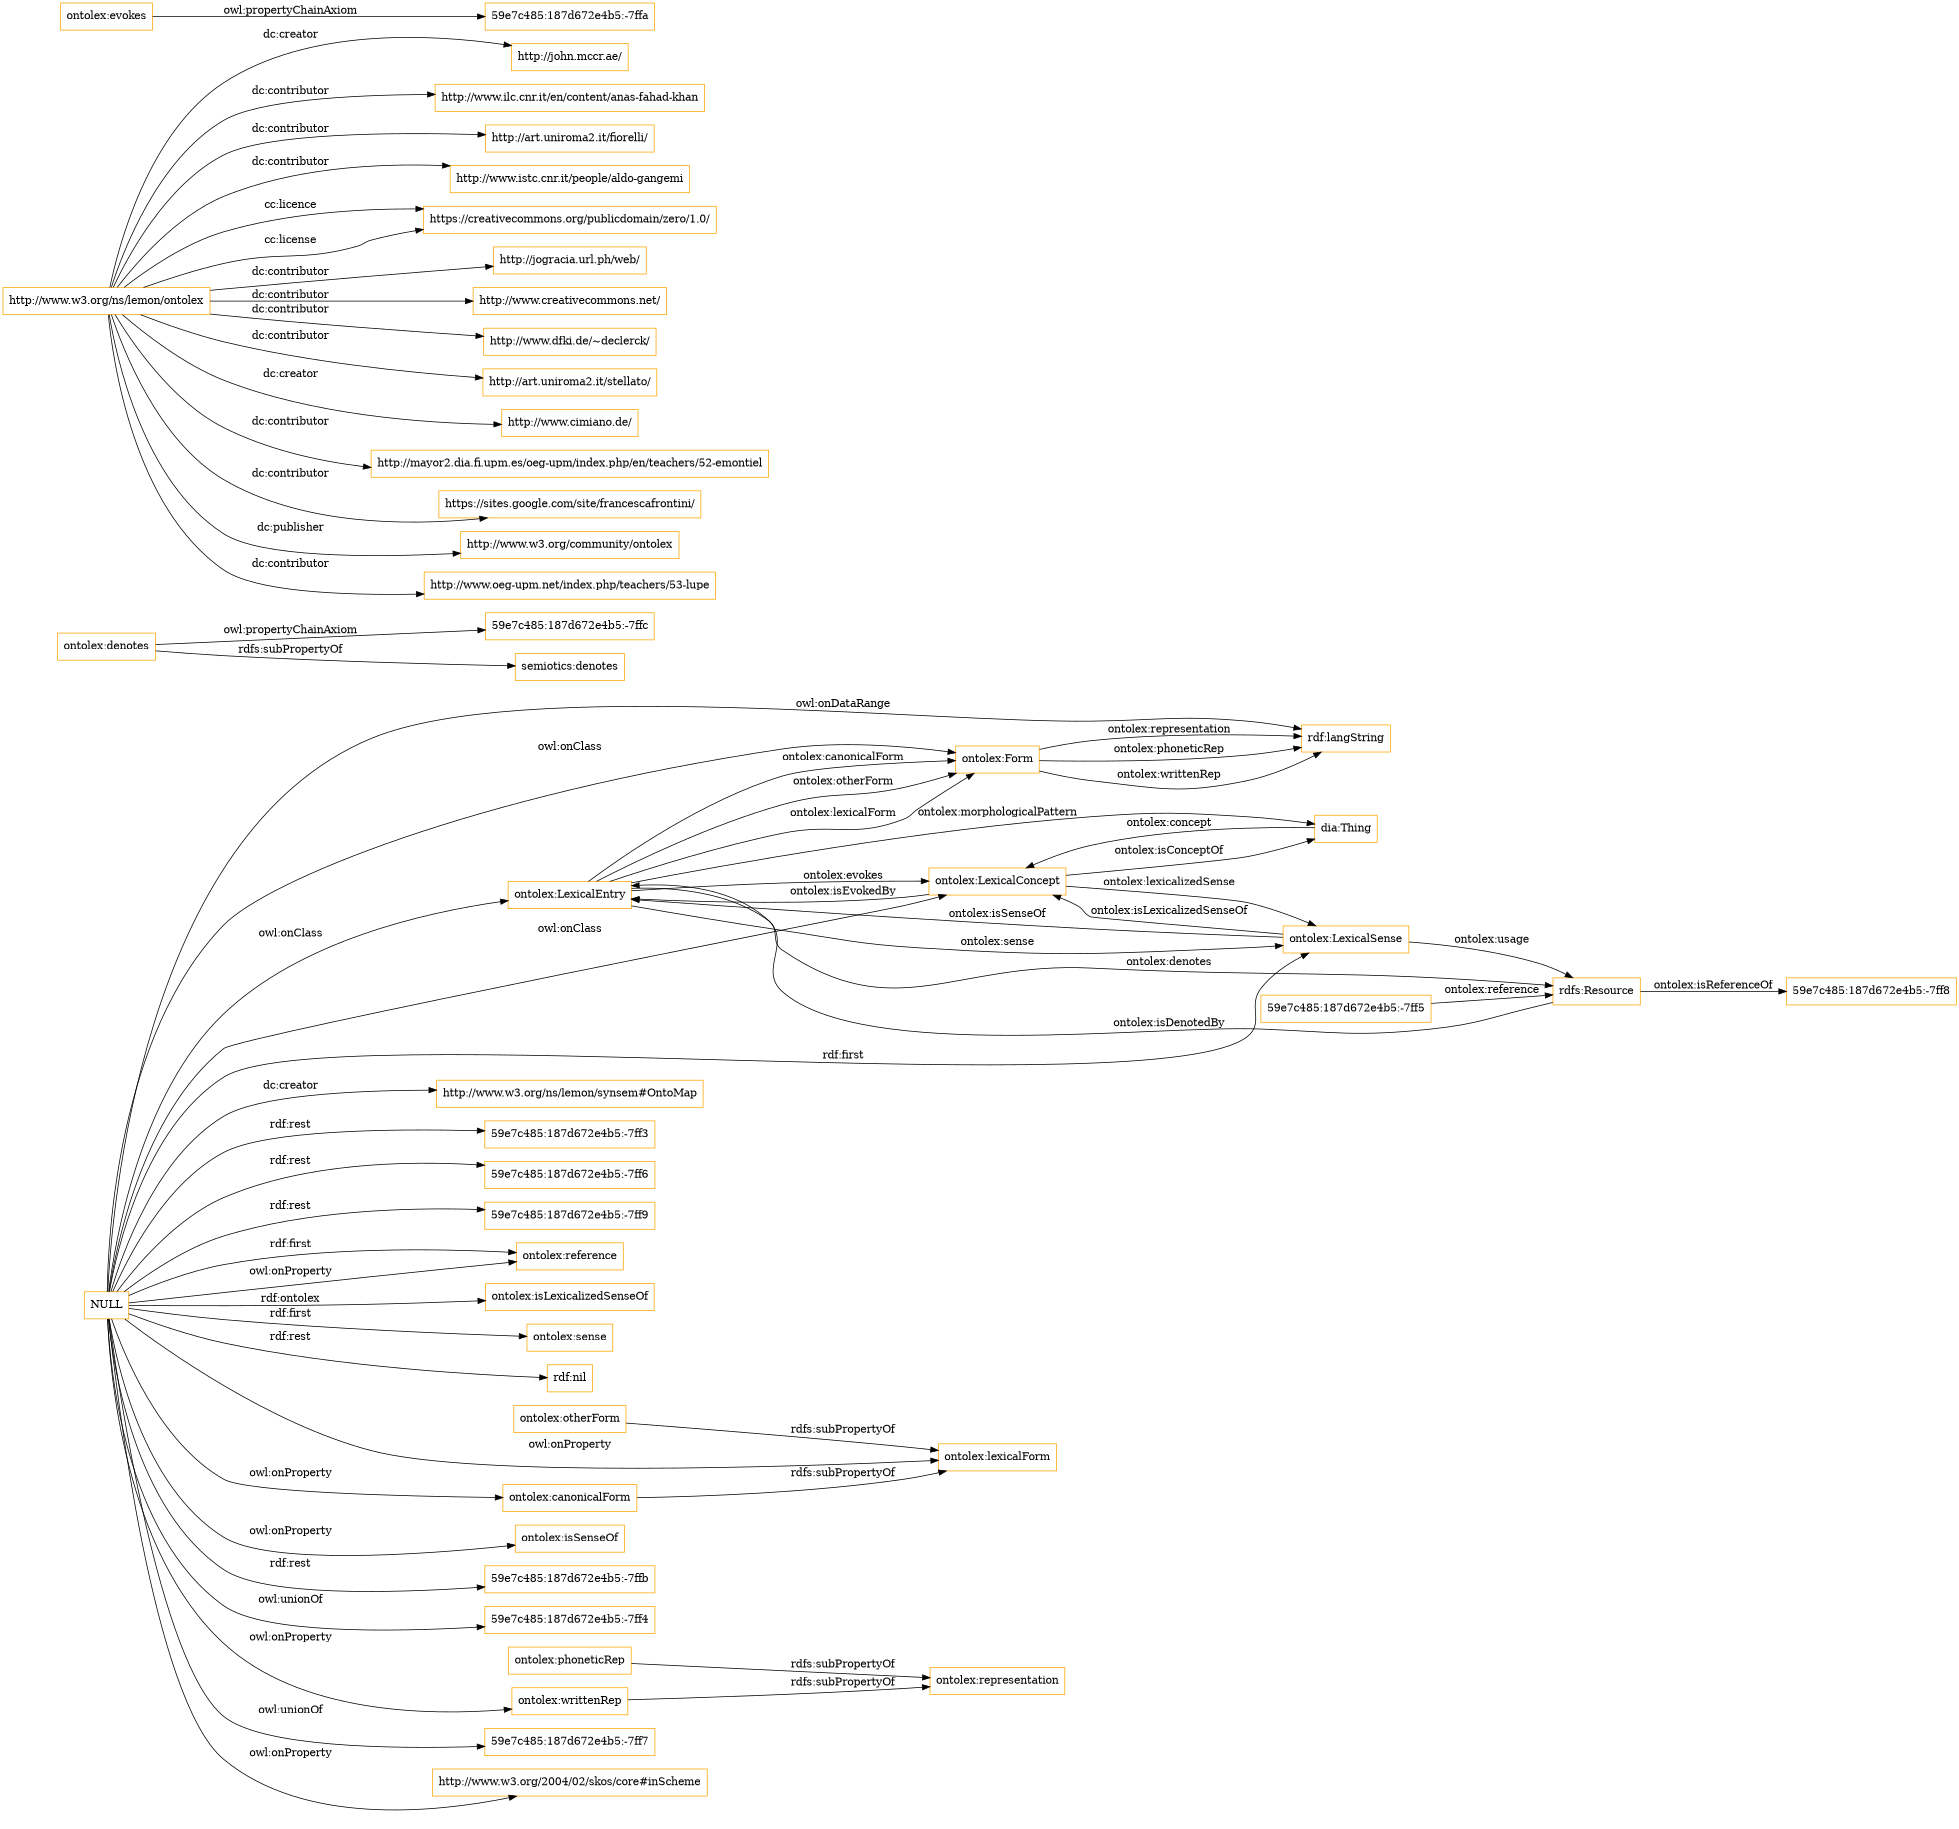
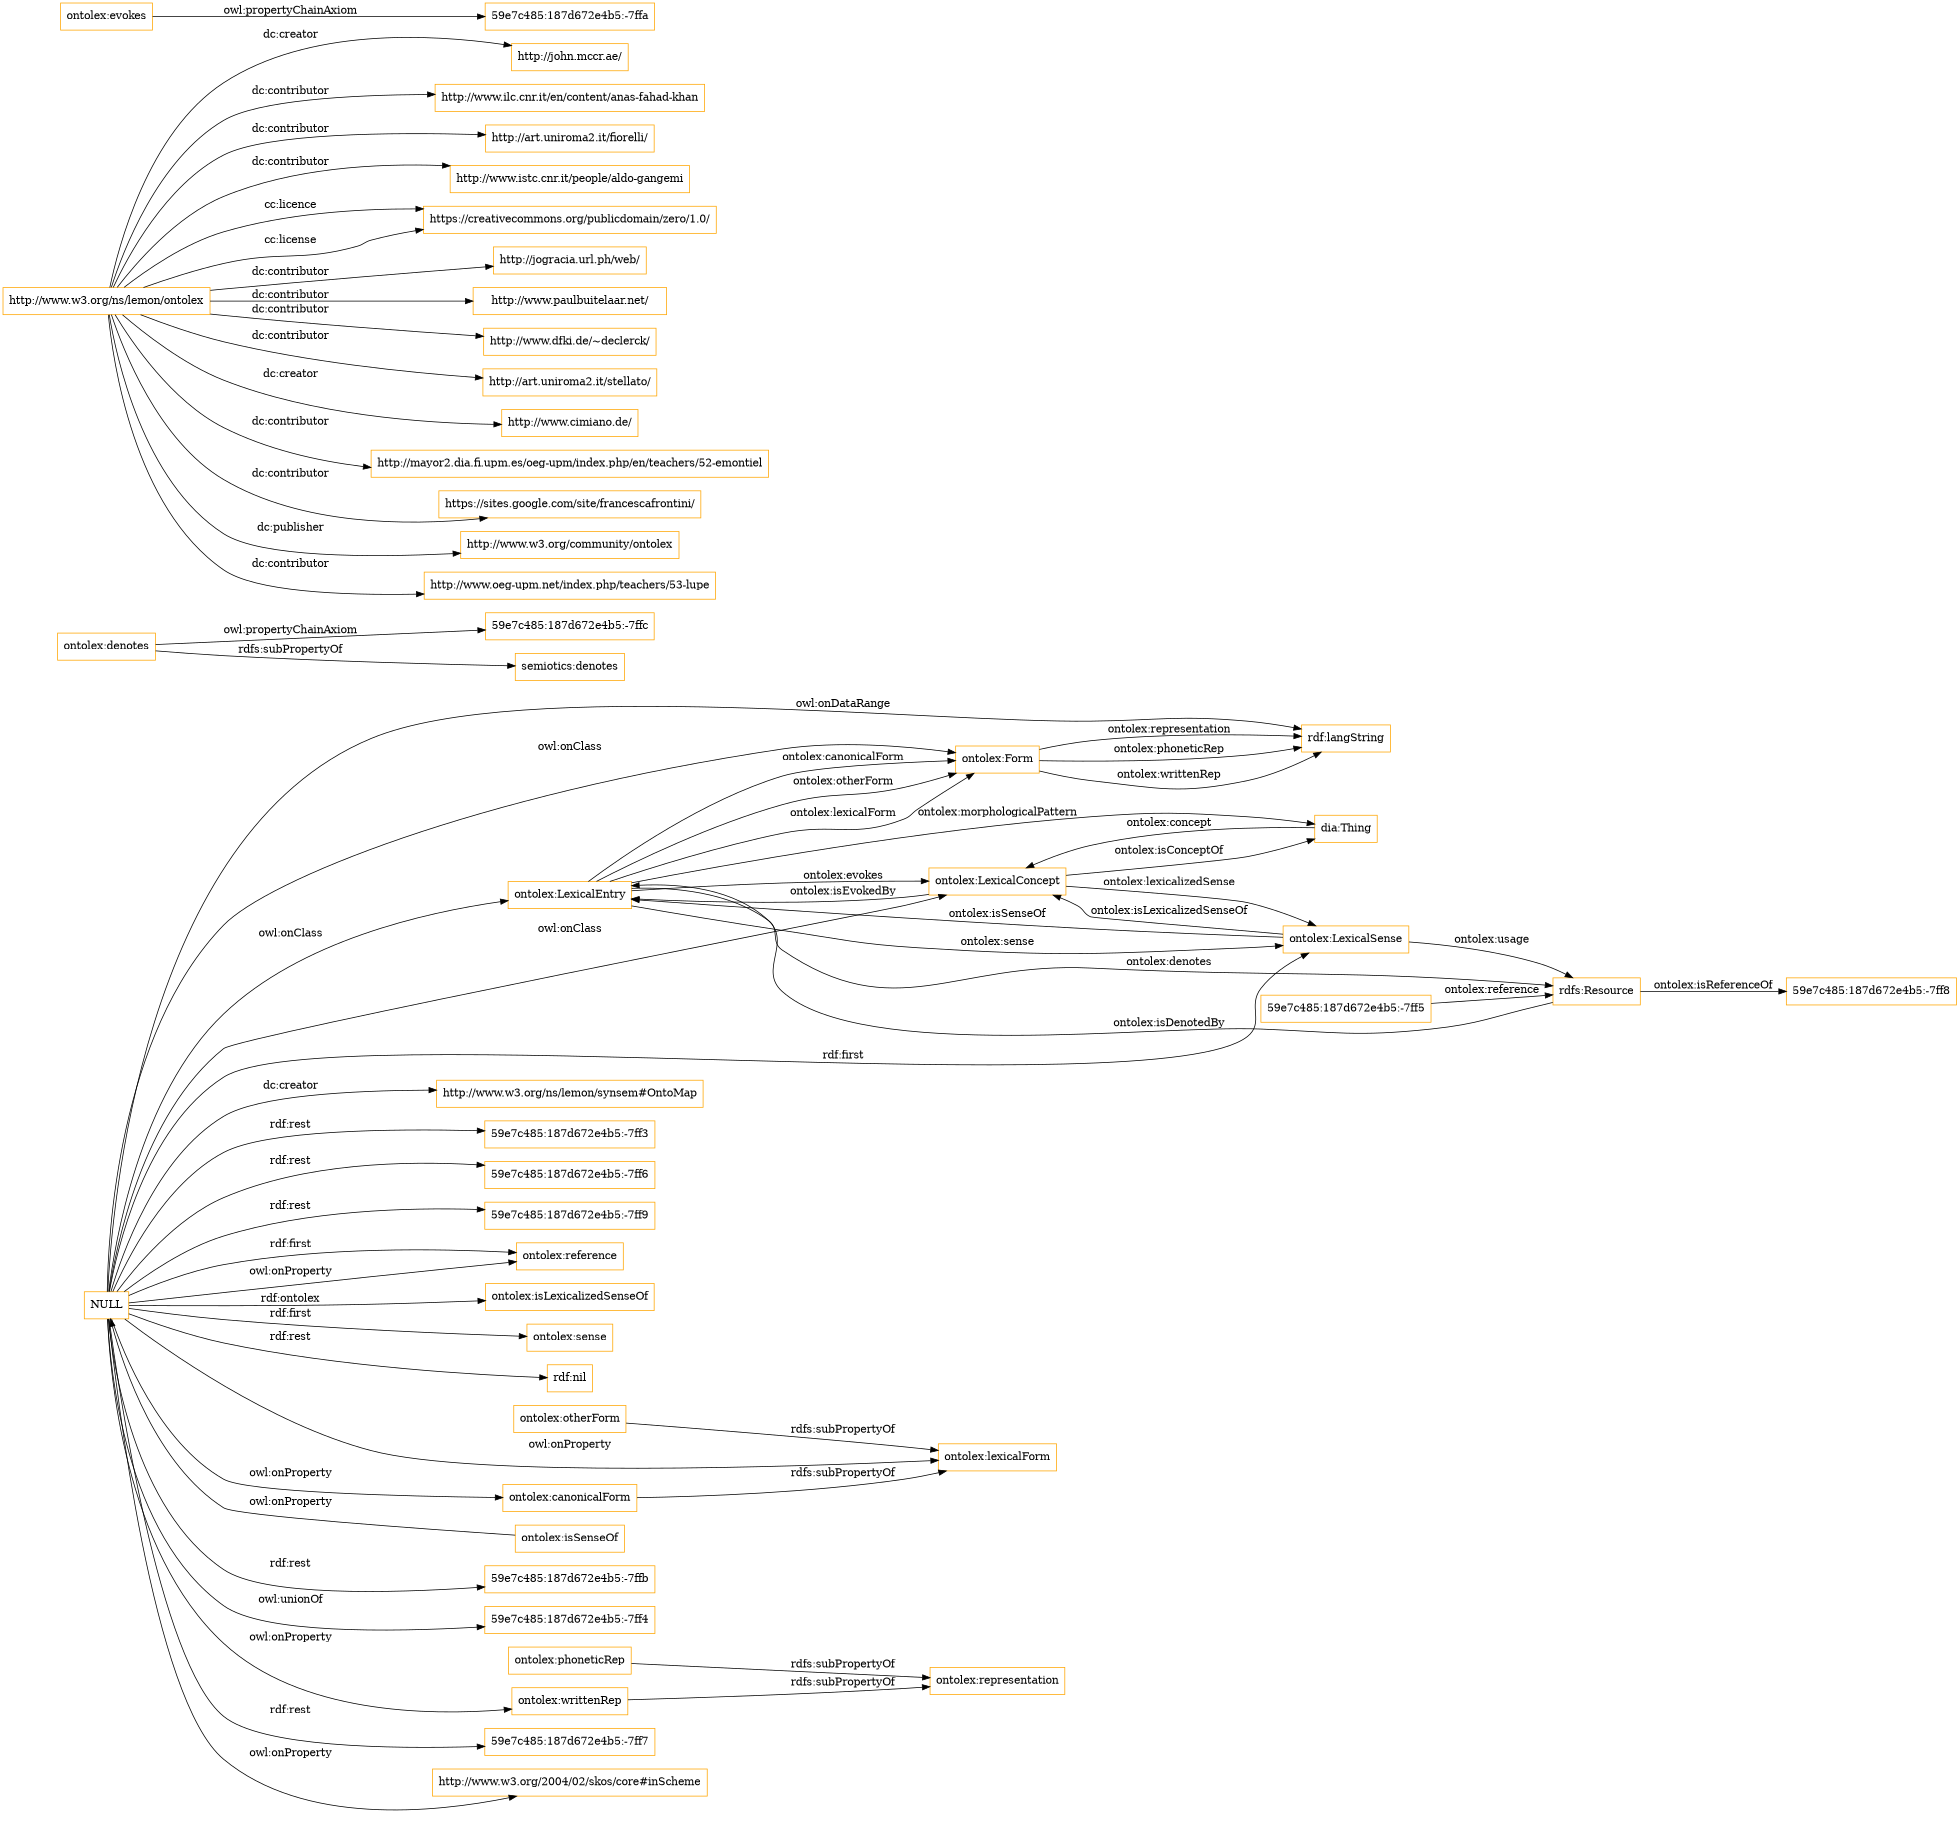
  digraph {
    rankdir=LR
    node [color=orange shape=rectangle]
    "ontolex:LexicalEntry"
    "ontolex:Form"
    "ontolex:LexicalConcept"
    "ontolex:LexicalSense"
    "rdfs:Resource"
    n6 [label="dia:Thing"]
    "rdf:langString"
    "59e7c485:187d672e4b5:-7ff8"
    "59e7c485:187d672e4b5:-7ff5"
    NULL
    "http://www.w3.org/ns/lemon/synsem#OntoMap"
    "59e7c485:187d672e4b5:-7ff3"
    "59e7c485:187d672e4b5:-7ff6"
    "59e7c485:187d672e4b5:-7ff9"
    "ontolex:reference"
    "ontolex:isLexicalizedSenseOf"
    "ontolex:sense"
    "rdf:nil"
    "ontolex:canonicalForm"
    "ontolex:isSenseOf"
    "59e7c485:187d672e4b5:-7ffb"
    "59e7c485:187d672e4b5:-7ff4"
    "ontolex:writtenRep"
    "ontolex:lexicalForm"
    "59e7c485:187d672e4b5:-7ff7"
    "http://www.w3.org/2004/02/skos/core#inScheme"
    "ontolex:representation"
    "ontolex:denotes"
    "59e7c485:187d672e4b5:-7ffc"
    "semiotics:denotes"
    "http://www.w3.org/ns/lemon/ontolex"
    "http://john.mccr.ae/"
    "http://www.ilc.cnr.it/en/content/anas-fahad-khan"
    "http://art.uniroma2.it/fiorelli/"
    "http://www.istc.cnr.it/people/aldo-gangemi"
    "https://creativecommons.org/publicdomain/zero/1.0/"
    "http://jogracia.url.ph/web/"
-   "http://www.paulbuitelaar.net/" [label="http://www.creativecommons.net/"]
+   "http://www.paulbuitelaar.net/"
    "http://www.dfki.de/~declerck/"
    "http://art.uniroma2.it/stellato/"
    "http://www.cimiano.de/"
    "http://mayor2.dia.fi.upm.es/oeg-upm/index.php/en/teachers/52-emontiel"
    "https://sites.google.com/site/francescafrontini/"
    "http://www.w3.org/community/ontolex"
    "http://www.oeg-upm.net/index.php/teachers/53-lupe"
    "ontolex:otherForm"
    "ontolex:phoneticRep"
    "ontolex:evokes"
    "59e7c485:187d672e4b5:-7ffa"
    "ontolex:LexicalEntry" -> "ontolex:Form" [label="ontolex:otherForm"]
    "ontolex:LexicalEntry" -> "ontolex:Form" [label="ontolex:lexicalForm"]
    "ontolex:LexicalEntry" -> "ontolex:Form" [label="ontolex:canonicalForm"]
    "ontolex:LexicalEntry" -> "ontolex:LexicalConcept" [label="ontolex:evokes"]
    "ontolex:LexicalEntry" -> "ontolex:LexicalSense" [label="ontolex:sense"]
    "ontolex:LexicalEntry" -> "rdfs:Resource" [label="ontolex:denotes"]
    "ontolex:LexicalEntry" -> n6 [label="ontolex:morphologicalPattern"]
    "ontolex:Form" -> "rdf:langString" [label="ontolex:writtenRep"]
    "ontolex:Form" -> "rdf:langString" [label="ontolex:representation"]
    "ontolex:Form" -> "rdf:langString" [label="ontolex:phoneticRep"]
    "ontolex:LexicalConcept" -> "ontolex:LexicalEntry" [label="ontolex:isEvokedBy"]
    "ontolex:LexicalConcept" -> "ontolex:LexicalSense" [label="ontolex:lexicalizedSense"]
    "ontolex:LexicalConcept" -> n6 [label="ontolex:isConceptOf"]
    "ontolex:LexicalSense" -> "ontolex:LexicalEntry" [label="ontolex:isSenseOf"]
    "ontolex:LexicalSense" -> "ontolex:LexicalConcept" [label="ontolex:isLexicalizedSenseOf"]
    "ontolex:LexicalSense" -> "rdfs:Resource" [label="ontolex:usage"]
    "rdfs:Resource" -> "ontolex:LexicalEntry" [label="ontolex:isDenotedBy"]
    "rdfs:Resource" -> "59e7c485:187d672e4b5:-7ff8" [label="ontolex:isReferenceOf"]
    n6 -> "ontolex:LexicalConcept" [label="ontolex:concept"]
    "59e7c485:187d672e4b5:-7ff5" -> "rdfs:Resource" [label="ontolex:reference"]
    NULL -> "ontolex:LexicalEntry" [label="owl:onClass"]
    NULL -> "ontolex:Form" [label="owl:onClass"]
    NULL -> "ontolex:LexicalConcept" [label="owl:onClass"]
    NULL -> "ontolex:LexicalSense" [label="rdf:first"]
    NULL -> "rdf:langString" [label="owl:onDataRange"]
    NULL -> "http://www.w3.org/ns/lemon/synsem#OntoMap" [label="dc:creator"]
    NULL -> "59e7c485:187d672e4b5:-7ff3" [label="rdf:rest"]
    NULL -> "59e7c485:187d672e4b5:-7ff6" [label="rdf:rest"]
    NULL -> "59e7c485:187d672e4b5:-7ff9" [label="rdf:rest"]
    NULL -> "ontolex:reference" [label="owl:onProperty"]
    NULL -> "ontolex:reference" [label="rdf:first"]
    NULL -> "ontolex:isLexicalizedSenseOf" [label="rdf:ontolex"]
    NULL -> "ontolex:sense" [label="rdf:first"]
    NULL -> "rdf:nil" [label="rdf:rest"]
    NULL -> "ontolex:canonicalForm" [label="owl:onProperty"]
-   NULL -> "ontolex:isSenseOf" [label="owl:onProperty"]
+   "ontolex:isSenseOf" -> NULL [label="owl:onProperty"]
    NULL -> "59e7c485:187d672e4b5:-7ffb" [label="rdf:rest"]
    NULL -> "59e7c485:187d672e4b5:-7ff4" [label="owl:unionOf"]
    NULL -> "ontolex:writtenRep" [label="owl:onProperty"]
    NULL -> "ontolex:lexicalForm" [label="owl:onProperty"]
-   NULL -> "59e7c485:187d672e4b5:-7ff7" [label="owl:unionOf"]
+   NULL -> "59e7c485:187d672e4b5:-7ff7" [label="rdf:rest"]
    NULL -> "http://www.w3.org/2004/02/skos/core#inScheme" [label="owl:onProperty"]
    "ontolex:canonicalForm" -> "ontolex:lexicalForm" [label="rdfs:subPropertyOf"]
    "ontolex:writtenRep" -> "ontolex:representation" [label="rdfs:subPropertyOf"]
    "ontolex:denotes" -> "59e7c485:187d672e4b5:-7ffc" [label="owl:propertyChainAxiom"]
    "ontolex:denotes" -> "semiotics:denotes" [label="rdfs:subPropertyOf"]
    "http://www.w3.org/ns/lemon/ontolex" -> "http://john.mccr.ae/" [label="dc:creator"]
    "http://www.w3.org/ns/lemon/ontolex" -> "http://www.ilc.cnr.it/en/content/anas-fahad-khan" [label="dc:contributor"]
    "http://www.w3.org/ns/lemon/ontolex" -> "http://art.uniroma2.it/fiorelli/" [label="dc:contributor"]
    "http://www.w3.org/ns/lemon/ontolex" -> "http://www.istc.cnr.it/people/aldo-gangemi" [label="dc:contributor"]
    "http://www.w3.org/ns/lemon/ontolex" -> "https://creativecommons.org/publicdomain/zero/1.0/" [label="cc:licence"]
    "http://www.w3.org/ns/lemon/ontolex" -> "https://creativecommons.org/publicdomain/zero/1.0/" [label="cc:license"]
    "http://www.w3.org/ns/lemon/ontolex" -> "http://jogracia.url.ph/web/" [label="dc:contributor"]
    "http://www.w3.org/ns/lemon/ontolex" -> "http://www.paulbuitelaar.net/" [label="dc:contributor"]
    "http://www.w3.org/ns/lemon/ontolex" -> "http://www.dfki.de/~declerck/" [label="dc:contributor"]
    "http://www.w3.org/ns/lemon/ontolex" -> "http://art.uniroma2.it/stellato/" [label="dc:contributor"]
    "http://www.w3.org/ns/lemon/ontolex" -> "http://www.cimiano.de/" [label="dc:creator"]
    "http://www.w3.org/ns/lemon/ontolex" -> "http://mayor2.dia.fi.upm.es/oeg-upm/index.php/en/teachers/52-emontiel" [label="dc:contributor"]
    "http://www.w3.org/ns/lemon/ontolex" -> "https://sites.google.com/site/francescafrontini/" [label="dc:contributor"]
    "http://www.w3.org/ns/lemon/ontolex" -> "http://www.w3.org/community/ontolex" [label="dc:publisher"]
    "http://www.w3.org/ns/lemon/ontolex" -> "http://www.oeg-upm.net/index.php/teachers/53-lupe" [label="dc:contributor"]
    "ontolex:otherForm" -> "ontolex:lexicalForm" [label="rdfs:subPropertyOf"]
    "ontolex:phoneticRep" -> "ontolex:representation" [label="rdfs:subPropertyOf"]
    "ontolex:evokes" -> "59e7c485:187d672e4b5:-7ffa" [label="owl:propertyChainAxiom"]
  }
